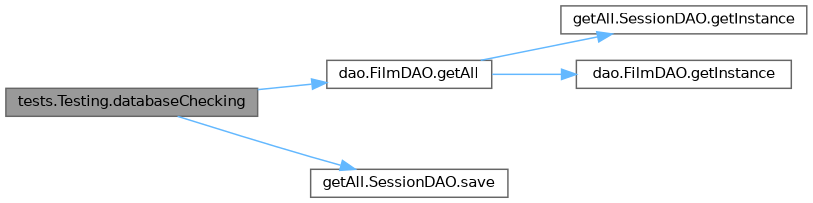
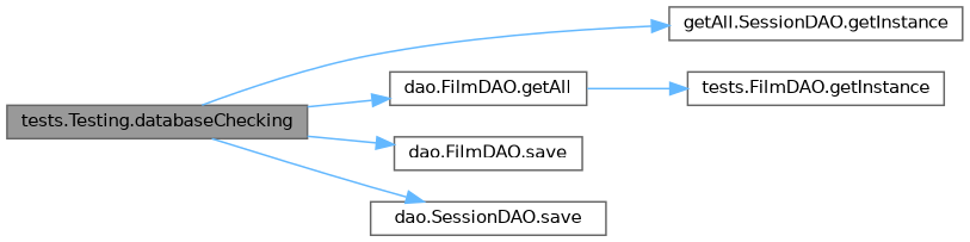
  digraph {
    rankdir=LR
    node [color=grey40 fillcolor=white fontname=Helvetica fontsize=10 shape=box style=filled]
    edge [color=steelblue1 fontname=Helvetica fontsize=10 labelfontname=Helvetica labelfontsize=10 style=solid]
    n1 [color=gray40 fillcolor=grey60 fontcolor=black height=0.2 label="tests.Testing.databaseChecking" width=0.4]
    n2 [height=0.2 label="dao.FilmDAO.getAll" width=0.4]
    n3 [height=0.2 label="getAll.SessionDAO.getInstance" width=0.4]
-   n5 [height=0.2 label="getAll.SessionDAO.save" width=0.4]
-   n6 [height=0.2 label="dao.FilmDAO.getInstance" width=0.4]
+   n4 [height=0.2 label="dao.FilmDAO.save" width=0.4]
+   n5 [height=0.2 label="dao.SessionDAO.save" width=0.4]
+   n6 [height=0.2 label="tests.FilmDAO.getInstance" width=0.4]
    n1 -> n2
-   n2 -> n3
+   n1 -> n3
+   n1 -> n4
    n1 -> n5
    n2 -> n6
  }
